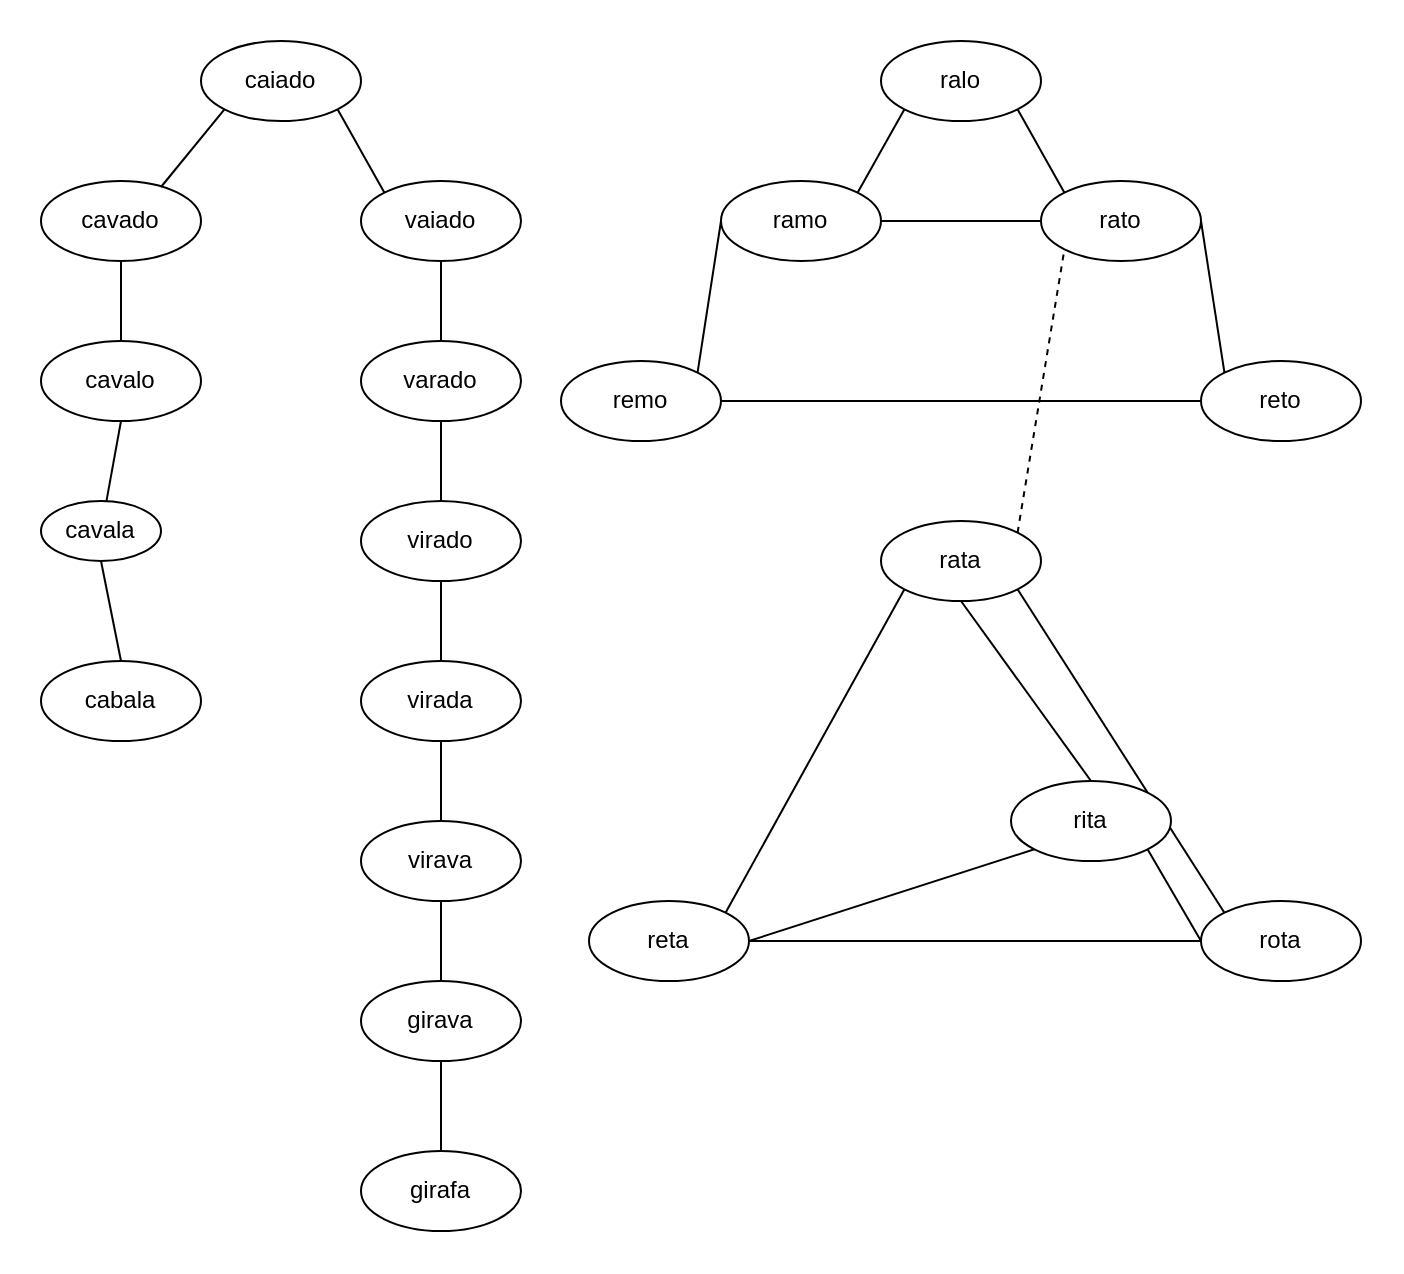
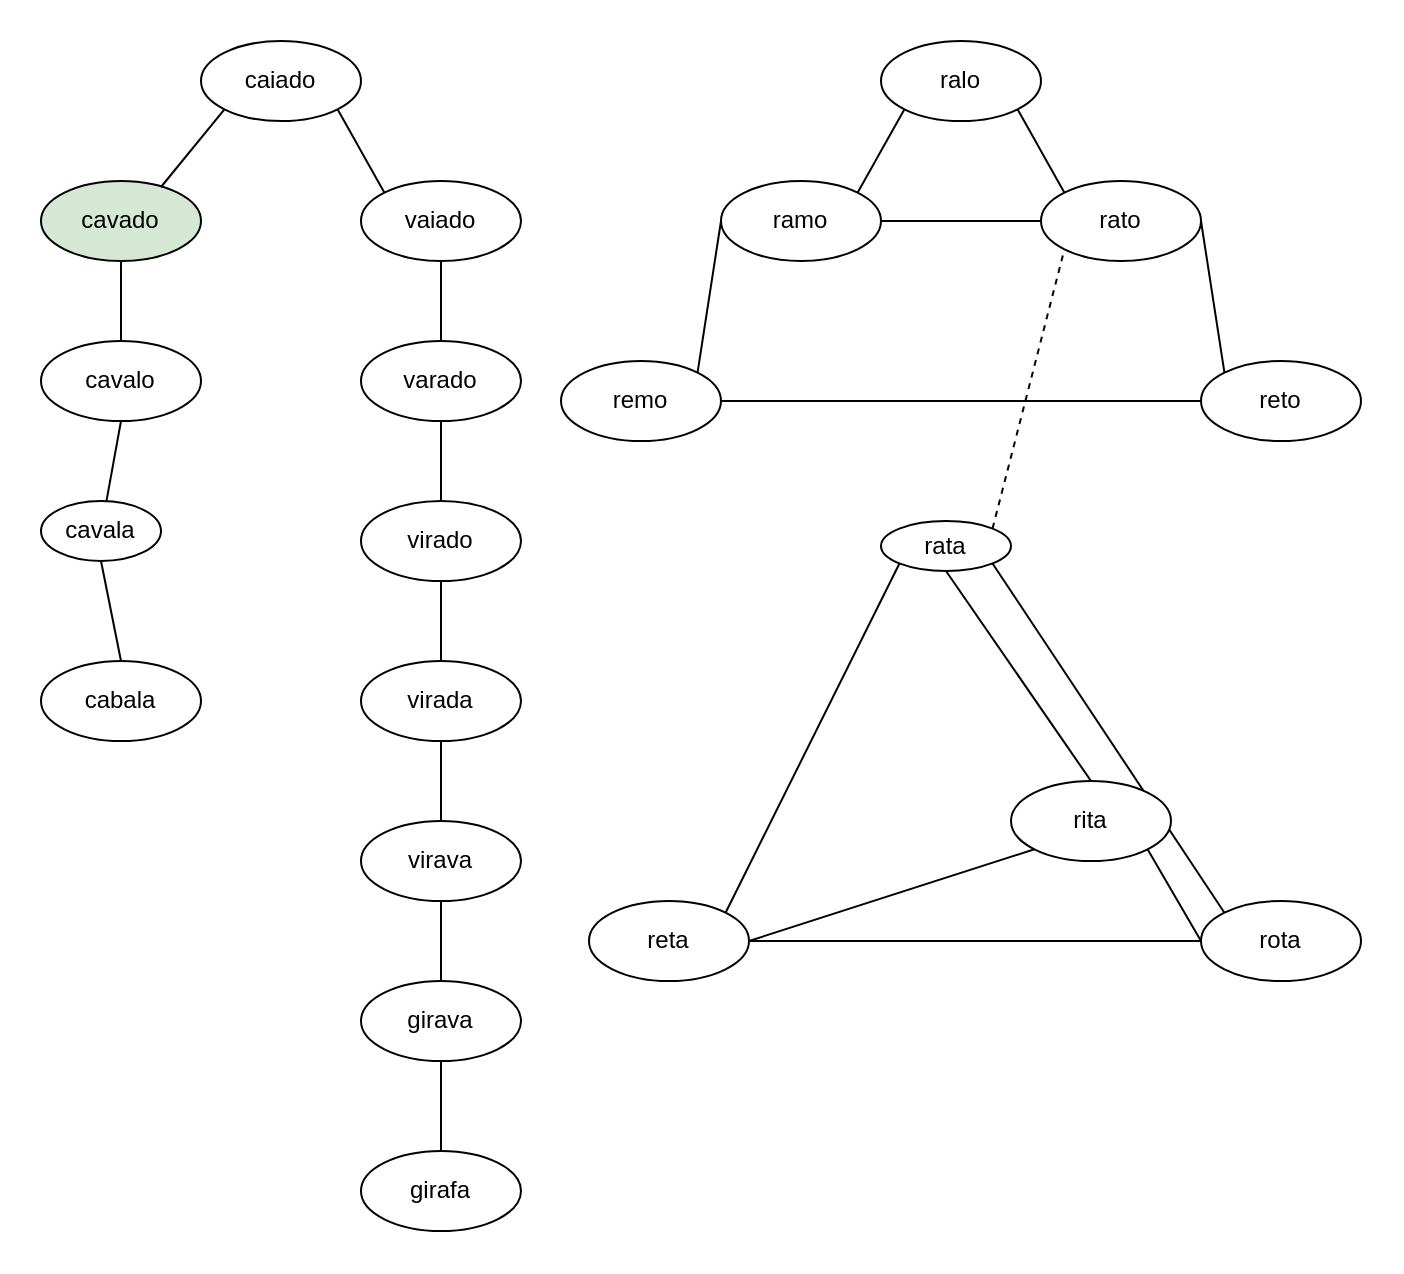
  <mxCell id="0" />
  <mxCell id="1" parent="0" />
- <mxCell id="2" value="cavado" style="ellipse;whiteSpace=wrap;html=1;" vertex="1" parent="1"><mxGeometry x="20" y="90" width="80" height="40" as="geometry" /></mxCell>
+ <mxCell id="2" value="cavado" style="ellipse;whiteSpace=wrap;html=1;fillColor=#d5e8d4;" vertex="1" parent="1"><mxGeometry x="20" y="90" width="80" height="40" as="geometry" /></mxCell>
  <mxCell id="3" value="caiado" style="ellipse;whiteSpace=wrap;html=1;" vertex="1" parent="1"><mxGeometry x="100" y="20" width="80" height="40" as="geometry" /></mxCell>
  <mxCell id="4" value="cavalo" style="ellipse;whiteSpace=wrap;html=1;" vertex="1" parent="1"><mxGeometry x="20" y="170" width="80" height="40" as="geometry" /></mxCell>
  <mxCell id="5" value="ramo" style="ellipse;whiteSpace=wrap;html=1;" vertex="1" parent="1"><mxGeometry x="360" y="90" width="80" height="40" as="geometry" /></mxCell>
  <mxCell id="6" value="virava" style="ellipse;whiteSpace=wrap;html=1;" vertex="1" parent="1"><mxGeometry x="180" y="410" width="80" height="40" as="geometry" /></mxCell>
  <mxCell id="7" value="virado" style="ellipse;whiteSpace=wrap;html=1;" vertex="1" parent="1"><mxGeometry x="180" y="250" width="80" height="40" as="geometry" /></mxCell>
  <mxCell id="8" value="vaiado" style="ellipse;whiteSpace=wrap;html=1;" vertex="1" parent="1"><mxGeometry x="180" y="90" width="80" height="40" as="geometry" /></mxCell>
  <mxCell id="9" value="ralo" style="ellipse;whiteSpace=wrap;html=1;" vertex="1" parent="1"><mxGeometry x="440" y="20" width="80" height="40" as="geometry" /></mxCell>
  <mxCell id="10" value="varado" style="ellipse;whiteSpace=wrap;html=1;" vertex="1" parent="1"><mxGeometry x="180" y="170" width="80" height="40" as="geometry" /></mxCell>
  <mxCell id="11" value="cavala" style="ellipse;whiteSpace=wrap;html=1;" vertex="1" parent="1"><mxGeometry x="20" y="250" width="60" height="30" as="geometry" /></mxCell>
  <mxCell id="12" value="virada" style="ellipse;whiteSpace=wrap;html=1;" vertex="1" parent="1"><mxGeometry x="180" y="330" width="80" height="40" as="geometry" /></mxCell>
  <mxCell id="13" value="girava" style="ellipse;whiteSpace=wrap;html=1;" vertex="1" parent="1"><mxGeometry x="180" y="490" width="80" height="40" as="geometry" /></mxCell>
  <mxCell id="14" value="cabala" style="ellipse;whiteSpace=wrap;html=1;" vertex="1" parent="1"><mxGeometry x="20" y="330" width="80" height="40" as="geometry" /></mxCell>
  <mxCell id="15" value="rato" style="ellipse;whiteSpace=wrap;html=1;" vertex="1" parent="1"><mxGeometry x="520" y="90" width="80" height="40" as="geometry" /></mxCell>
  <mxCell id="16" value="reto" style="ellipse;whiteSpace=wrap;html=1;" vertex="1" parent="1"><mxGeometry x="600" y="180" width="80" height="40" as="geometry" /></mxCell>
- <mxCell id="17" value="rata" style="ellipse;whiteSpace=wrap;html=1;" vertex="1" parent="1"><mxGeometry x="440" y="260" width="80" height="40" as="geometry" /></mxCell>
+ <mxCell id="17" value="rata" style="ellipse;whiteSpace=wrap;html=1;" vertex="1" parent="1"><mxGeometry x="440" y="260" width="65" height="25" as="geometry" /></mxCell>
  <mxCell id="18" value="girafa" style="ellipse;whiteSpace=wrap;html=1;" vertex="1" parent="1"><mxGeometry x="180" y="575" width="80" height="40" as="geometry" /></mxCell>
  <mxCell id="19" value="remo" style="ellipse;whiteSpace=wrap;html=1;" vertex="1" parent="1"><mxGeometry x="280" y="180" width="80" height="40" as="geometry" /></mxCell>
  <mxCell id="20" value="rota" style="ellipse;whiteSpace=wrap;html=1;" vertex="1" parent="1"><mxGeometry x="600" y="450" width="80" height="40" as="geometry" /></mxCell>
  <mxCell id="21" value="" style="endArrow=none;html=1;entryX=0;entryY=1;entryDx=0;entryDy=0;exitX=0.75;exitY=0.075;exitDx=0;exitDy=0;exitPerimeter=0;" edge="1" parent="1" source="2" target="3"><mxGeometry width="50" height="50" relative="1" as="geometry"><mxPoint x="25" y="80" as="sourcePoint" /><mxPoint x="75" y="30" as="targetPoint" /></mxGeometry></mxCell>
  <mxCell id="22" value="" style="endArrow=none;html=1;entryX=0.5;entryY=1;entryDx=0;entryDy=0;exitX=0.5;exitY=0;exitDx=0;exitDy=0;" edge="1" parent="1" source="4" target="2"><mxGeometry width="50" height="50" relative="1" as="geometry"><mxPoint x="10" y="190" as="sourcePoint" /><mxPoint x="60" y="140" as="targetPoint" /></mxGeometry></mxCell>
  <mxCell id="23" value="" style="endArrow=none;html=1;entryX=0.5;entryY=1;entryDx=0;entryDy=0;" edge="1" parent="1" source="11" target="4"><mxGeometry width="50" height="50" relative="1" as="geometry"><mxPoint x="-55" y="280" as="sourcePoint" /><mxPoint x="-5" y="230" as="targetPoint" /></mxGeometry></mxCell>
  <mxCell id="24" value="" style="endArrow=none;html=1;entryX=0.5;entryY=1;entryDx=0;entryDy=0;exitX=0.5;exitY=0;exitDx=0;exitDy=0;" edge="1" parent="1" source="14" target="11"><mxGeometry width="50" height="50" relative="1" as="geometry"><mxPoint x="35" y="340" as="sourcePoint" /><mxPoint x="85" y="290" as="targetPoint" /></mxGeometry></mxCell>
  <mxCell id="25" value="" style="endArrow=none;html=1;entryX=1;entryY=1;entryDx=0;entryDy=0;exitX=0;exitY=0;exitDx=0;exitDy=0;" edge="1" parent="1" source="8" target="3"><mxGeometry width="50" height="50" relative="1" as="geometry"><mxPoint x="110" y="130" as="sourcePoint" /><mxPoint x="160" y="80" as="targetPoint" /></mxGeometry></mxCell>
  <mxCell id="26" value="" style="endArrow=none;html=1;entryX=0.5;entryY=1;entryDx=0;entryDy=0;exitX=0.5;exitY=0;exitDx=0;exitDy=0;" edge="1" parent="1" source="10" target="8"><mxGeometry width="50" height="50" relative="1" as="geometry"><mxPoint x="210" y="210" as="sourcePoint" /><mxPoint x="260" y="160" as="targetPoint" /></mxGeometry></mxCell>
  <mxCell id="27" value="" style="endArrow=none;html=1;entryX=0.5;entryY=1;entryDx=0;entryDy=0;exitX=0.5;exitY=0;exitDx=0;exitDy=0;" edge="1" parent="1" source="7" target="10"><mxGeometry width="50" height="50" relative="1" as="geometry"><mxPoint x="294" y="280" as="sourcePoint" /><mxPoint x="344" y="230" as="targetPoint" /></mxGeometry></mxCell>
  <mxCell id="28" value="" style="endArrow=none;html=1;entryX=0.5;entryY=1;entryDx=0;entryDy=0;" edge="1" parent="1" source="12" target="7"><mxGeometry width="50" height="50" relative="1" as="geometry"><mxPoint x="300" y="290" as="sourcePoint" /><mxPoint x="350" y="240" as="targetPoint" /></mxGeometry></mxCell>
  <mxCell id="29" value="" style="endArrow=none;html=1;entryX=0.5;entryY=1;entryDx=0;entryDy=0;exitX=0.5;exitY=0;exitDx=0;exitDy=0;" edge="1" parent="1" source="6" target="12"><mxGeometry width="50" height="50" relative="1" as="geometry"><mxPoint x="270" y="440" as="sourcePoint" /><mxPoint x="320" y="390" as="targetPoint" /></mxGeometry></mxCell>
  <mxCell id="30" value="" style="endArrow=none;html=1;entryX=0.5;entryY=1;entryDx=0;entryDy=0;exitX=0.5;exitY=0;exitDx=0;exitDy=0;" edge="1" parent="1" source="13" target="6"><mxGeometry width="50" height="50" relative="1" as="geometry"><mxPoint x="270" y="540" as="sourcePoint" /><mxPoint x="320" y="490" as="targetPoint" /></mxGeometry></mxCell>
  <mxCell id="31" value="" style="endArrow=none;html=1;entryX=0.5;entryY=1;entryDx=0;entryDy=0;exitX=0.5;exitY=0;exitDx=0;exitDy=0;" edge="1" parent="1" source="18" target="13"><mxGeometry width="50" height="50" relative="1" as="geometry"><mxPoint x="270" y="540" as="sourcePoint" /><mxPoint x="320" y="490" as="targetPoint" /></mxGeometry></mxCell>
  <mxCell id="32" value="" style="endArrow=none;html=1;entryX=0;entryY=1;entryDx=0;entryDy=0;exitX=1;exitY=0;exitDx=0;exitDy=0;dashed=1;" edge="1" parent="1" source="17" target="15"><mxGeometry width="50" height="50" relative="1" as="geometry"><mxPoint x="270" y="340" as="sourcePoint" /><mxPoint x="320" y="290" as="targetPoint" /></mxGeometry></mxCell>
  <mxCell id="33" value="" style="endArrow=none;html=1;entryX=1;entryY=1;entryDx=0;entryDy=0;exitX=0;exitY=0;exitDx=0;exitDy=0;" edge="1" parent="1" source="15" target="9"><mxGeometry width="50" height="50" relative="1" as="geometry"><mxPoint x="270" y="340" as="sourcePoint" /><mxPoint x="320" y="290" as="targetPoint" /></mxGeometry></mxCell>
  <mxCell id="34" value="" style="endArrow=none;html=1;entryX=0;entryY=1;entryDx=0;entryDy=0;exitX=1;exitY=0;exitDx=0;exitDy=0;" edge="1" parent="1" source="5" target="9"><mxGeometry width="50" height="50" relative="1" as="geometry"><mxPoint x="480" y="290" as="sourcePoint" /><mxPoint x="530" y="240" as="targetPoint" /></mxGeometry></mxCell>
  <mxCell id="35" value="" style="endArrow=none;html=1;entryX=0;entryY=0.5;entryDx=0;entryDy=0;exitX=1;exitY=0.5;exitDx=0;exitDy=0;" edge="1" parent="1" source="39" target="20"><mxGeometry width="50" height="50" relative="1" as="geometry"><mxPoint x="270" y="540" as="sourcePoint" /><mxPoint x="320" y="490" as="targetPoint" /></mxGeometry></mxCell>
  <mxCell id="36" value="" style="endArrow=none;html=1;entryX=0;entryY=1;entryDx=0;entryDy=0;exitX=1;exitY=0;exitDx=0;exitDy=0;" edge="1" parent="1" source="39" target="17"><mxGeometry width="50" height="50" relative="1" as="geometry"><mxPoint x="390" y="380" as="sourcePoint" /><mxPoint x="440" y="330" as="targetPoint" /></mxGeometry></mxCell>
  <mxCell id="37" value="" style="endArrow=none;html=1;entryX=0;entryY=0.5;entryDx=0;entryDy=0;exitX=1;exitY=0;exitDx=0;exitDy=0;" edge="1" parent="1" source="19" target="5"><mxGeometry width="50" height="50" relative="1" as="geometry"><mxPoint x="270" y="340" as="sourcePoint" /><mxPoint x="320" y="290" as="targetPoint" /></mxGeometry></mxCell>
  <mxCell id="38" value="" style="endArrow=none;html=1;entryX=1;entryY=0.5;entryDx=0;entryDy=0;exitX=0;exitY=0;exitDx=0;exitDy=0;" edge="1" parent="1" source="16" target="15"><mxGeometry width="50" height="50" relative="1" as="geometry"><mxPoint x="270" y="340" as="sourcePoint" /><mxPoint x="320" y="290" as="targetPoint" /></mxGeometry></mxCell>
  <mxCell id="39" value="reta" style="ellipse;whiteSpace=wrap;html=1;" vertex="1" parent="1"><mxGeometry x="294" y="450" width="80" height="40" as="geometry" /></mxCell>
  <mxCell id="40" value="" style="endArrow=none;html=1;entryX=1;entryY=1;entryDx=0;entryDy=0;exitX=0;exitY=0;exitDx=0;exitDy=0;" edge="1" parent="1" source="20" target="17"><mxGeometry width="50" height="50" relative="1" as="geometry"><mxPoint x="270" y="340" as="sourcePoint" /><mxPoint x="320" y="290" as="targetPoint" /></mxGeometry></mxCell>
  <mxCell id="41" value="rita" style="ellipse;whiteSpace=wrap;html=1;" vertex="1" parent="1"><mxGeometry x="505" y="390" width="80" height="40" as="geometry" /></mxCell>
  <mxCell id="42" value="" style="endArrow=none;html=1;entryX=0.5;entryY=1;entryDx=0;entryDy=0;exitX=0.5;exitY=0;exitDx=0;exitDy=0;" edge="1" parent="1" source="41" target="17"><mxGeometry width="50" height="50" relative="1" as="geometry"><mxPoint x="270" y="340" as="sourcePoint" /><mxPoint x="320" y="290" as="targetPoint" /></mxGeometry></mxCell>
  <mxCell id="43" value="" style="endArrow=none;html=1;entryX=0;entryY=1;entryDx=0;entryDy=0;exitX=1;exitY=0.5;exitDx=0;exitDy=0;" edge="1" parent="1" source="39" target="41"><mxGeometry width="50" height="50" relative="1" as="geometry"><mxPoint x="270" y="460" as="sourcePoint" /><mxPoint x="320" y="410" as="targetPoint" /></mxGeometry></mxCell>
  <mxCell id="44" value="" style="endArrow=none;html=1;entryX=1;entryY=1;entryDx=0;entryDy=0;exitX=0;exitY=0.5;exitDx=0;exitDy=0;" edge="1" parent="1" source="20" target="41"><mxGeometry width="50" height="50" relative="1" as="geometry"><mxPoint x="500" y="560" as="sourcePoint" /><mxPoint x="550" y="510" as="targetPoint" /></mxGeometry></mxCell>
  <mxCell id="45" value="" style="endArrow=none;html=1;entryX=0;entryY=0.5;entryDx=0;entryDy=0;exitX=1;exitY=0.5;exitDx=0;exitDy=0;" edge="1" parent="1" source="5" target="15"><mxGeometry width="50" height="50" relative="1" as="geometry"><mxPoint x="270" y="340" as="sourcePoint" /><mxPoint x="320" y="290" as="targetPoint" /></mxGeometry></mxCell>
  <mxCell id="46" value="" style="endArrow=none;html=1;entryX=1;entryY=0.5;entryDx=0;entryDy=0;exitX=0;exitY=0.5;exitDx=0;exitDy=0;" edge="1" parent="1" source="16" target="19"><mxGeometry width="50" height="50" relative="1" as="geometry"><mxPoint x="270" y="340" as="sourcePoint" /><mxPoint x="320" y="290" as="targetPoint" /></mxGeometry></mxCell>
